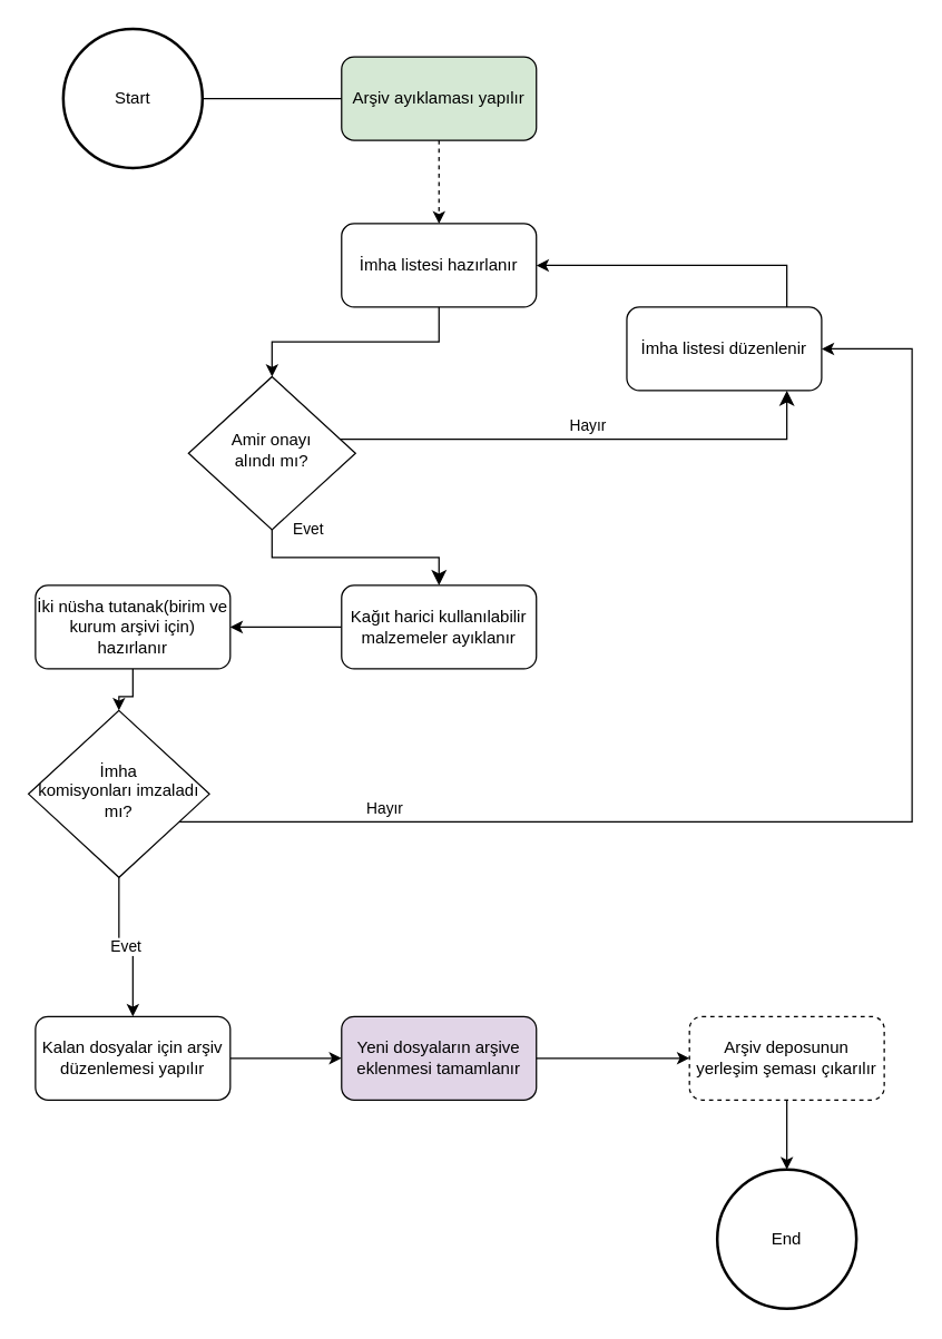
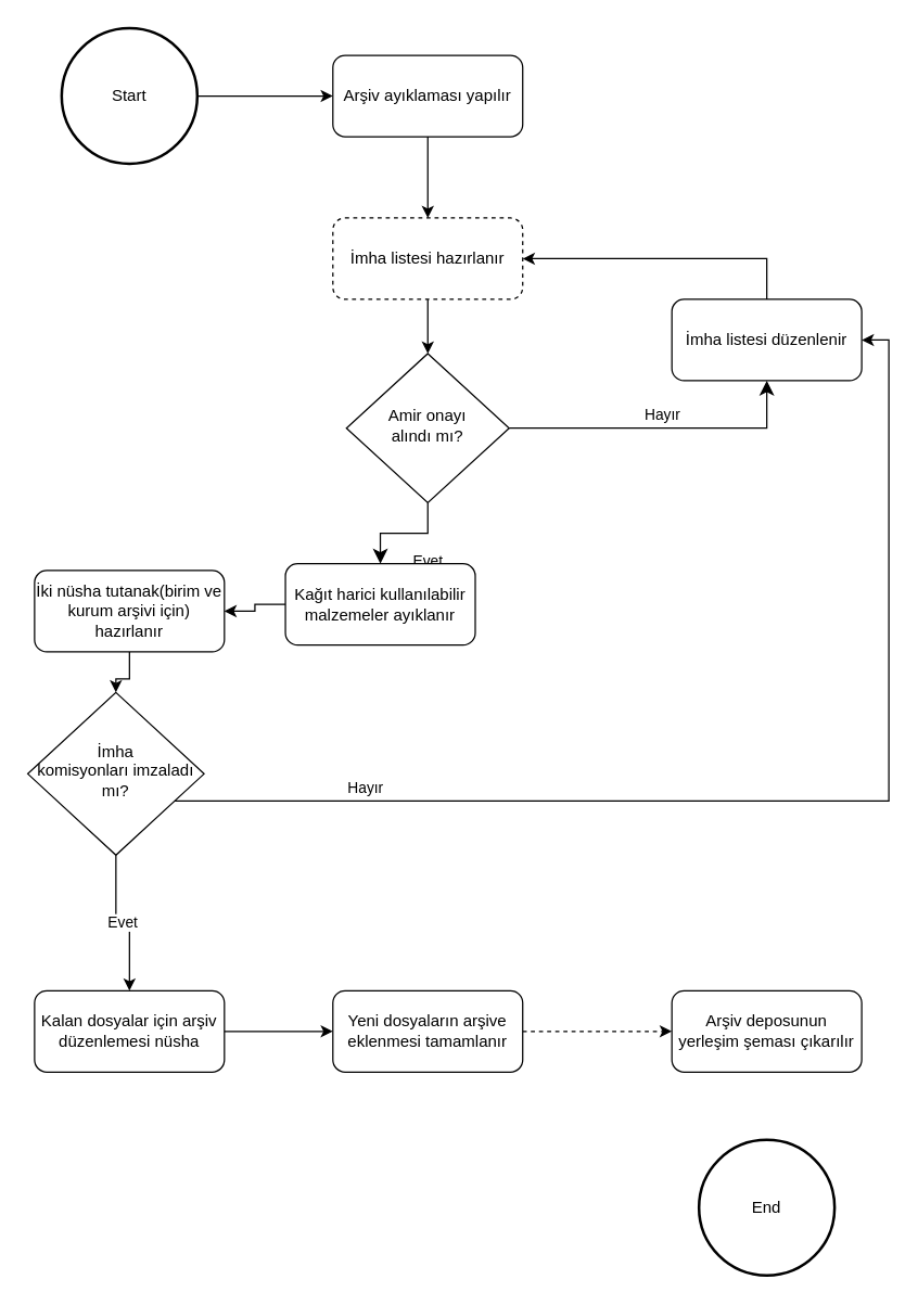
  <mxCell id="0" />
  <mxCell id="1" parent="0" />
  <mxCell id="2" style="edgeStyle=orthogonalEdgeStyle;rounded=0;orthogonalLoop=1;jettySize=auto;html=1;" edge="1" parent="1" source="14" target="6"><mxGeometry relative="1" as="geometry" /></mxCell>
- <mxCell id="3" value="Arşiv ayıklaması yapılır" style="rounded=1;whiteSpace=wrap;html=1;fontSize=12;glass=0;strokeWidth=1;shadow=0;fillColor=#d5e8d4;" parent="1" vertex="1"><mxGeometry x="245" y="40" width="140" height="60" as="geometry" /></mxCell>
+ <mxCell id="3" value="Arşiv ayıklaması yapılır" style="rounded=1;whiteSpace=wrap;html=1;fontSize=12;glass=0;strokeWidth=1;shadow=0;" parent="1" vertex="1"><mxGeometry x="245" y="40" width="140" height="60" as="geometry" /></mxCell>
  <mxCell id="4" value="Evet" style="rounded=0;html=1;jettySize=auto;orthogonalLoop=1;fontSize=11;endArrow=classic;endFill=1;endSize=8;strokeWidth=1;shadow=0;labelBackgroundColor=none;edgeStyle=orthogonalEdgeStyle;" parent="1" source="6" target="10" edge="1"><mxGeometry x="-0.429" y="20" relative="1" as="geometry"><mxPoint as="offset" /><mxPoint x="305" y="330" as="targetPoint" /></mxGeometry></mxCell>
  <mxCell id="5" value="Hayır" style="edgeStyle=orthogonalEdgeStyle;rounded=0;html=1;jettySize=auto;orthogonalLoop=1;fontSize=11;endArrow=classic;endFill=1;endSize=8;strokeWidth=1;shadow=0;labelBackgroundColor=none;" parent="1" source="6" target="8" edge="1"><mxGeometry y="10" relative="1" as="geometry"><mxPoint as="offset" /><Array as="points"><mxPoint x="565" y="315" /></Array></mxGeometry></mxCell>
- <mxCell id="6" value="Amir onayı &lt;br&gt;alındı mı?" style="rhombus;whiteSpace=wrap;html=1;shadow=0;fontFamily=Helvetica;fontSize=12;align=center;strokeWidth=1;spacing=6;spacingTop=-4;" parent="1" vertex="1"><mxGeometry x="135" y="270" width="120" height="110" as="geometry" /></mxCell>
+ <mxCell id="6" value="Amir onayı &lt;br&gt;alındı mı?" style="rhombus;whiteSpace=wrap;html=1;shadow=0;fontFamily=Helvetica;fontSize=12;align=center;strokeWidth=1;spacing=6;spacingTop=-4;" parent="1" vertex="1"><mxGeometry x="255" y="260" width="120" height="110" as="geometry" /></mxCell>
  <mxCell id="7" style="edgeStyle=orthogonalEdgeStyle;rounded=0;orthogonalLoop=1;jettySize=auto;html=1;" edge="1" parent="1" source="8" target="14"><mxGeometry relative="1" as="geometry"><Array as="points"><mxPoint x="565" y="190" /></Array></mxGeometry></mxCell>
- <mxCell id="8" value="İmha listesi düzenlenir" style="rounded=1;whiteSpace=wrap;html=1;fontSize=12;glass=0;strokeWidth=1;shadow=0;" parent="1" vertex="1"><mxGeometry x="450" y="220" width="140" height="60" as="geometry" /></mxCell>
+ <mxCell id="8" value="İmha listesi düzenlenir" style="rounded=1;whiteSpace=wrap;html=1;fontSize=12;glass=0;strokeWidth=1;shadow=0;" parent="1" vertex="1"><mxGeometry x="495" y="220" width="140" height="60" as="geometry" /></mxCell>
  <mxCell id="9" style="edgeStyle=orthogonalEdgeStyle;rounded=0;orthogonalLoop=1;jettySize=auto;html=1;" edge="1" parent="1" source="10" target="16"><mxGeometry relative="1" as="geometry" /></mxCell>
- <mxCell id="10" value="Kağıt harici kullanılabilir malzemeler ayıklanır" style="rounded=1;whiteSpace=wrap;html=1;fontSize=12;glass=0;strokeWidth=1;shadow=0;" parent="1" vertex="1"><mxGeometry x="245" y="420" width="140" height="60" as="geometry" /></mxCell>
- <mxCell id="11" style="edgeStyle=orthogonalEdgeStyle;rounded=0;orthogonalLoop=1;jettySize=auto;html=1;endArrow=none;" edge="1" parent="1" source="12" target="3"><mxGeometry relative="1" as="geometry" /></mxCell>
+ <mxCell id="10" value="Kağıt harici kullanılabilir malzemeler ayıklanır" style="rounded=1;whiteSpace=wrap;html=1;fontSize=12;glass=0;strokeWidth=1;shadow=0;" parent="1" vertex="1"><mxGeometry x="210" y="415" width="140" height="60" as="geometry" /></mxCell>
+ <mxCell id="11" style="edgeStyle=orthogonalEdgeStyle;rounded=0;orthogonalLoop=1;jettySize=auto;html=1;" edge="1" parent="1" source="12" target="3"><mxGeometry relative="1" as="geometry" /></mxCell>
  <mxCell id="12" value="Start" style="strokeWidth=2;html=1;shape=mxgraph.flowchart.start_2;whiteSpace=wrap;" vertex="1" parent="1"><mxGeometry x="45" y="20" width="100" height="100" as="geometry" /></mxCell>
- <mxCell id="13" value="" style="edgeStyle=orthogonalEdgeStyle;rounded=0;orthogonalLoop=1;jettySize=auto;html=1;dashed=1;" edge="1" parent="1" source="3" target="14"><mxGeometry relative="1" as="geometry"><mxPoint x="305" y="80" as="sourcePoint" /><mxPoint x="305" y="200" as="targetPoint" /></mxGeometry></mxCell>
- <mxCell id="14" value="İmha listesi hazırlanır" style="rounded=1;whiteSpace=wrap;html=1;fontSize=12;glass=0;strokeWidth=1;shadow=0;" parent="1" vertex="1"><mxGeometry x="245" y="160" width="140" height="60" as="geometry" /></mxCell>
+ <mxCell id="13" value="" style="edgeStyle=orthogonalEdgeStyle;rounded=0;orthogonalLoop=1;jettySize=auto;html=1;" edge="1" parent="1" source="3" target="14"><mxGeometry relative="1" as="geometry"><mxPoint x="305" y="80" as="sourcePoint" /><mxPoint x="305" y="200" as="targetPoint" /></mxGeometry></mxCell>
+ <mxCell id="14" value="İmha listesi hazırlanır" style="rounded=1;whiteSpace=wrap;html=1;fontSize=12;glass=0;strokeWidth=1;shadow=0;dashed=1;" parent="1" vertex="1"><mxGeometry x="245" y="160" width="140" height="60" as="geometry" /></mxCell>
  <mxCell id="15" style="edgeStyle=orthogonalEdgeStyle;rounded=0;orthogonalLoop=1;jettySize=auto;html=1;" edge="1" parent="1" source="16" target="20"><mxGeometry relative="1" as="geometry" /></mxCell>
  <mxCell id="16" value="İki nüsha tutanak(birim ve kurum arşivi için) hazırlanır" style="rounded=1;whiteSpace=wrap;html=1;fontSize=12;glass=0;strokeWidth=1;shadow=0;" vertex="1" parent="1"><mxGeometry x="25" y="420" width="140" height="60" as="geometry" /></mxCell>
  <mxCell id="17" style="edgeStyle=orthogonalEdgeStyle;rounded=0;orthogonalLoop=1;jettySize=auto;html=1;" edge="1" parent="1" source="20" target="8"><mxGeometry relative="1" as="geometry"><Array as="points"><mxPoint x="655" y="590" /><mxPoint x="655" y="250" /></Array></mxGeometry></mxCell>
  <mxCell id="18" value="Hayır" style="edgeLabel;html=1;align=center;verticalAlign=middle;resizable=0;points=[];" vertex="1" connectable="0" parent="17"><mxGeometry x="-0.682" y="-2" relative="1" as="geometry"><mxPoint x="-1" y="-12" as="offset" /></mxGeometry></mxCell>
  <mxCell id="19" value="Evet" style="edgeStyle=orthogonalEdgeStyle;rounded=0;orthogonalLoop=1;jettySize=auto;html=1;" edge="1" parent="1" source="20" target="22"><mxGeometry relative="1" as="geometry" /></mxCell>
  <mxCell id="20" value="İmha &lt;br&gt;komisyonları imzaladı mı?" style="rhombus;whiteSpace=wrap;html=1;shadow=0;fontFamily=Helvetica;fontSize=12;align=center;strokeWidth=1;spacing=6;spacingTop=-4;" vertex="1" parent="1"><mxGeometry x="20" y="510" width="130" height="120" as="geometry" /></mxCell>
  <mxCell id="21" style="edgeStyle=orthogonalEdgeStyle;rounded=0;orthogonalLoop=1;jettySize=auto;html=1;" edge="1" parent="1" source="22" target="24"><mxGeometry relative="1" as="geometry" /></mxCell>
- <mxCell id="22" value="Kalan dosyalar için arşiv düzenlemesi yapılır" style="rounded=1;whiteSpace=wrap;html=1;fontSize=12;glass=0;strokeWidth=1;shadow=0;" vertex="1" parent="1"><mxGeometry x="25" y="730" width="140" height="60" as="geometry" /></mxCell>
- <mxCell id="23" style="edgeStyle=orthogonalEdgeStyle;rounded=0;orthogonalLoop=1;jettySize=auto;html=1;" edge="1" parent="1" source="24" target="26"><mxGeometry relative="1" as="geometry" /></mxCell>
- <mxCell id="24" value="Yeni dosyaların arşive eklenmesi tamamlanır" style="rounded=1;whiteSpace=wrap;html=1;fontSize=12;glass=0;strokeWidth=1;shadow=0;fillColor=#e1d5e7;" vertex="1" parent="1"><mxGeometry x="245" y="730" width="140" height="60" as="geometry" /></mxCell>
- <mxCell id="25" style="edgeStyle=orthogonalEdgeStyle;rounded=0;orthogonalLoop=1;jettySize=auto;html=1;" edge="1" parent="1" source="26" target="27"><mxGeometry relative="1" as="geometry"><mxPoint x="565" y="850" as="targetPoint" /></mxGeometry></mxCell>
- <mxCell id="26" value="Arşiv deposunun &lt;br&gt;yerleşim şeması çıkarılır" style="rounded=1;whiteSpace=wrap;html=1;fontSize=12;glass=0;strokeWidth=1;shadow=0;dashed=1;" vertex="1" parent="1"><mxGeometry x="495" y="730" width="140" height="60" as="geometry" /></mxCell>
+ <mxCell id="22" value="Kalan dosyalar için arşiv düzenlemesi nüsha" style="rounded=1;whiteSpace=wrap;html=1;fontSize=12;glass=0;strokeWidth=1;shadow=0;" vertex="1" parent="1"><mxGeometry x="25" y="730" width="140" height="60" as="geometry" /></mxCell>
+ <mxCell id="23" style="edgeStyle=orthogonalEdgeStyle;rounded=0;orthogonalLoop=1;jettySize=auto;html=1;dashed=1;" edge="1" parent="1" source="24" target="26"><mxGeometry relative="1" as="geometry" /></mxCell>
+ <mxCell id="24" value="Yeni dosyaların arşive eklenmesi tamamlanır" style="rounded=1;whiteSpace=wrap;html=1;fontSize=12;glass=0;strokeWidth=1;shadow=0;" vertex="1" parent="1"><mxGeometry x="245" y="730" width="140" height="60" as="geometry" /></mxCell>
+ <mxCell id="26" value="Arşiv deposunun &lt;br&gt;yerleşim şeması çıkarılır" style="rounded=1;whiteSpace=wrap;html=1;fontSize=12;glass=0;strokeWidth=1;shadow=0;" vertex="1" parent="1"><mxGeometry x="495" y="730" width="140" height="60" as="geometry" /></mxCell>
  <mxCell id="27" value="End" style="strokeWidth=2;html=1;shape=mxgraph.flowchart.start_2;whiteSpace=wrap;" vertex="1" parent="1"><mxGeometry x="515" y="840" width="100" height="100" as="geometry" /></mxCell>
